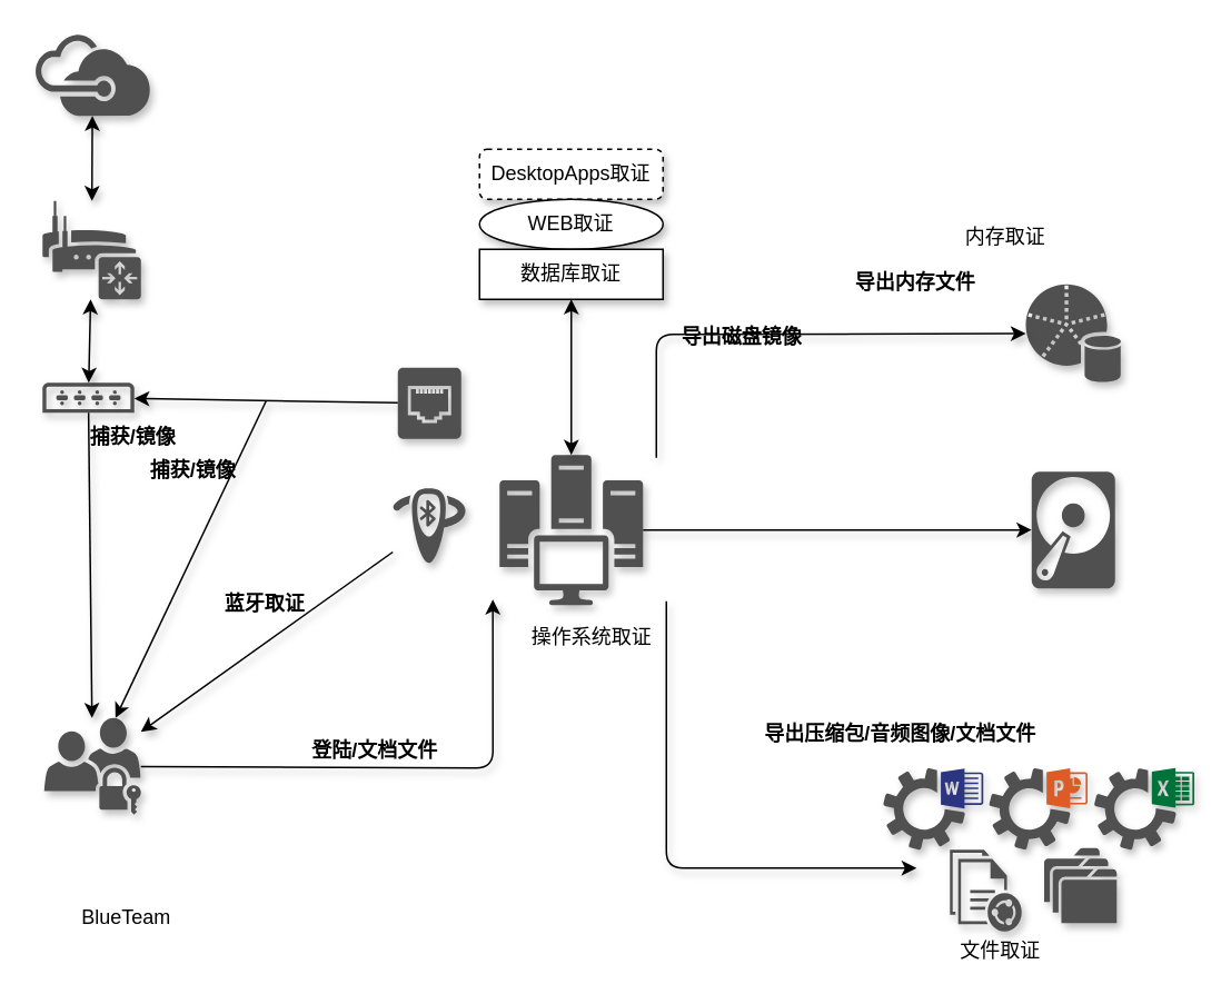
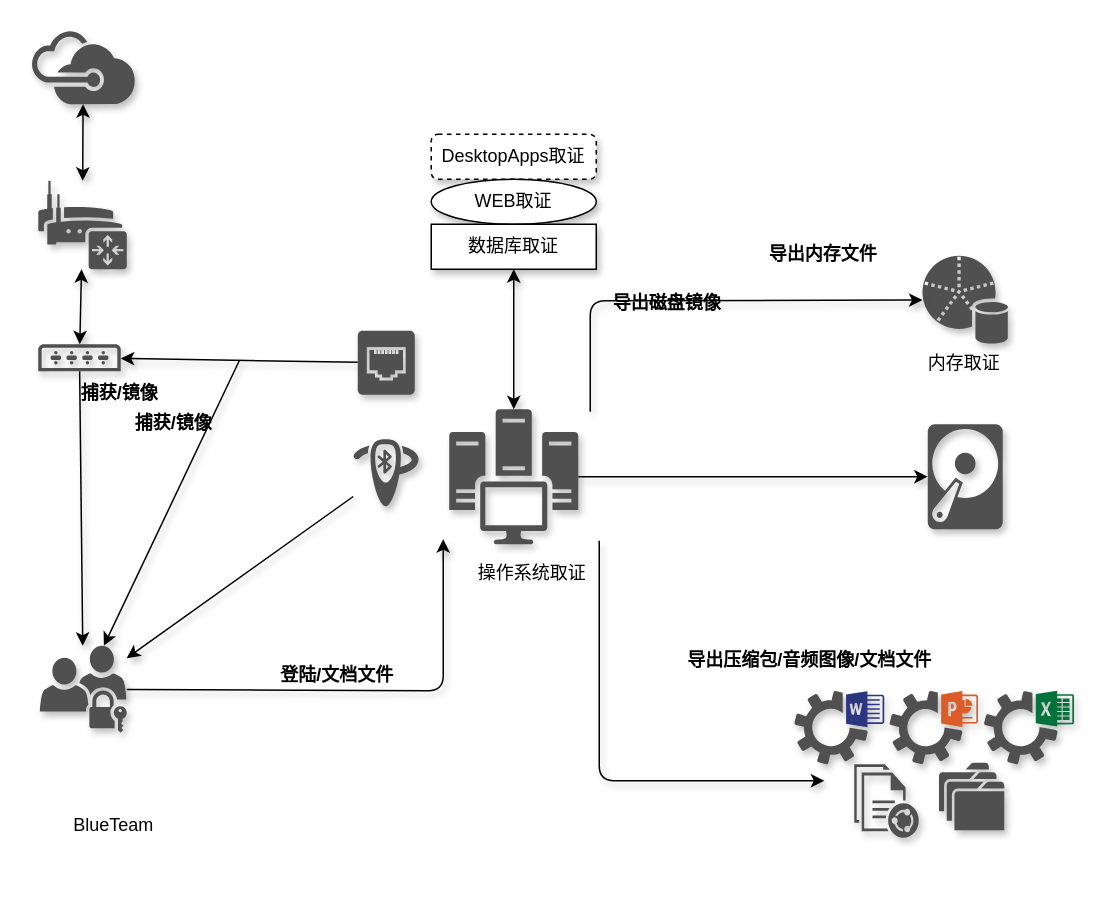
  <mxCell id="0" />
  <mxCell id="1" parent="0" />
  <mxCell id="2" value="" style="endArrow=classic;html=1;entryX=-0.047;entryY=0.963;entryDx=0;entryDy=0;entryPerimeter=0;shadow=1;" parent="1" source="6" target="5" edge="1"><mxGeometry width="50" height="50" relative="1" as="geometry"><mxPoint x="238.48" y="432.3" as="sourcePoint" /><mxPoint x="313" y="362" as="targetPoint" /><Array as="points"><mxPoint x="295" y="460" /></Array></mxGeometry></mxCell>
  <mxCell id="3" value="" style="endArrow=classic;html=1;shadow=1;" parent="1" source="5" target="10" edge="1"><mxGeometry width="50" height="50" relative="1" as="geometry"><mxPoint x="481.01" y="332.04" as="sourcePoint" /><mxPoint x="603" y="331" as="targetPoint" /></mxGeometry></mxCell>
  <mxCell id="4" value="操作系统取证" style="text;html=1;align=center;verticalAlign=middle;resizable=0;points=[];autosize=1;shadow=1;" parent="1" vertex="1"><mxGeometry x="309" y="372" width="90" height="20" as="geometry" /></mxCell>
  <mxCell id="5" value="" style="pointerEvents=1;shadow=1;dashed=0;html=1;strokeColor=none;fillColor=#505050;labelPosition=center;verticalLabelPosition=bottom;verticalAlign=top;outlineConnect=0;align=center;shape=mxgraph.office.servers.scom;" parent="1" vertex="1"><mxGeometry x="299" y="272.3" width="86" height="90" as="geometry" /></mxCell>
  <mxCell id="6" value="" style="pointerEvents=1;shadow=1;dashed=0;html=1;strokeColor=none;fillColor=#505050;labelPosition=center;verticalLabelPosition=bottom;verticalAlign=top;outlineConnect=0;align=center;shape=mxgraph.office.security.universal_security_group;" parent="1" vertex="1"><mxGeometry x="26" y="430" width="58" height="58" as="geometry" /></mxCell>
  <mxCell id="7" value="登陆/文档文件" style="text;html=1;align=center;verticalAlign=middle;resizable=0;points=[];autosize=1;shadow=1;fontStyle=1" parent="1" vertex="1"><mxGeometry x="179" y="440" width="90" height="20" as="geometry" /></mxCell>
  <mxCell id="8" value="BlueTeam" style="text;html=1;align=center;verticalAlign=middle;resizable=0;points=[];autosize=1;shadow=1;" parent="1" vertex="1"><mxGeometry x="39.5" y="540" width="70" height="20" as="geometry" /></mxCell>
  <mxCell id="9" value="导出磁盘镜像" style="text;html=1;align=center;verticalAlign=middle;resizable=0;points=[];autosize=1;shadow=1;fontStyle=1" parent="1" vertex="1"><mxGeometry x="399" y="192.3" width="90" height="20" as="geometry" /></mxCell>
  <mxCell id="10" value="" style="pointerEvents=1;shadow=1;dashed=0;html=1;strokeColor=none;fillColor=#505050;labelPosition=center;verticalLabelPosition=bottom;verticalAlign=top;outlineConnect=0;align=center;shape=mxgraph.office.devices.hard_disk;" parent="1" vertex="1"><mxGeometry x="618" y="282.3" width="50" height="70" as="geometry" /></mxCell>
  <mxCell id="11" value="" style="pointerEvents=1;shadow=1;dashed=0;html=1;strokeColor=none;fillColor=#505050;labelPosition=center;verticalLabelPosition=bottom;verticalAlign=top;outlineConnect=0;align=center;shape=mxgraph.office.devices.data_jack;" parent="1" vertex="1"><mxGeometry x="238" y="220" width="38" height="42.65" as="geometry" /></mxCell>
  <mxCell id="12" value="" style="endArrow=classic;html=1;shadow=1;" parent="1" source="11" target="15" edge="1"><mxGeometry width="50" height="50" relative="1" as="geometry"><mxPoint x="165" y="251.781" as="sourcePoint" /><mxPoint x="88" y="269" as="targetPoint" /></mxGeometry></mxCell>
  <mxCell id="13" value="捕获/镜像" style="text;html=1;align=center;verticalAlign=middle;resizable=0;points=[];autosize=1;shadow=1;fontStyle=1" parent="1" vertex="1"><mxGeometry x="80" y="272.3" width="70" height="20" as="geometry" /></mxCell>
  <mxCell id="14" value="" style="pointerEvents=1;shadow=1;dashed=0;html=1;strokeColor=none;fillColor=#505050;labelPosition=center;verticalLabelPosition=bottom;verticalAlign=top;outlineConnect=0;align=center;shape=mxgraph.office.devices.shadowed_router;" parent="1" vertex="1"><mxGeometry x="25" y="120" width="59" height="59" as="geometry" /></mxCell>
  <mxCell id="15" value="" style="pointerEvents=1;shadow=1;dashed=0;html=1;strokeColor=none;fillColor=#505050;labelPosition=center;verticalLabelPosition=bottom;verticalAlign=top;outlineConnect=0;align=center;shape=mxgraph.office.devices.switch;" parent="1" vertex="1"><mxGeometry x="25" y="229" width="55" height="18" as="geometry" /></mxCell>
  <mxCell id="16" value="" style="endArrow=classic;startArrow=classic;html=1;shadow=1;" parent="1" source="14" target="15" edge="1"><mxGeometry width="50" height="50" relative="1" as="geometry"><mxPoint x="115" y="199" as="sourcePoint" /><mxPoint x="165" y="149" as="targetPoint" /></mxGeometry></mxCell>
  <mxCell id="17" value="" style="pointerEvents=1;shadow=1;dashed=0;html=1;strokeColor=none;fillColor=#505050;labelPosition=center;verticalLabelPosition=bottom;outlineConnect=0;verticalAlign=top;align=center;shape=mxgraph.office.clouds.azure;" parent="1" vertex="1"><mxGeometry x="20" y="20" width="70" height="49" as="geometry" /></mxCell>
  <mxCell id="18" value="" style="endArrow=classic;startArrow=classic;html=1;shadow=1;" parent="1" source="17" target="14" edge="1"><mxGeometry width="50" height="50" relative="1" as="geometry"><mxPoint x="139" y="99" as="sourcePoint" /><mxPoint x="139" y="160" as="targetPoint" /></mxGeometry></mxCell>
  <mxCell id="19" value="" style="shadow=1;dashed=0;html=1;strokeColor=none;fillColor=#505050;labelPosition=center;verticalLabelPosition=bottom;verticalAlign=top;outlineConnect=0;align=center;shape=mxgraph.office.databases.database_partition_5;" parent="1" vertex="1"><mxGeometry x="614.5" y="170" width="57" height="59" as="geometry" /></mxCell>
  <mxCell id="20" value="" style="endArrow=classic;html=1;shadow=1;" parent="1" target="19" edge="1"><mxGeometry width="50" height="50" relative="1" as="geometry"><mxPoint x="393" y="274" as="sourcePoint" /><mxPoint x="539" y="310" as="targetPoint" /><Array as="points"><mxPoint x="393" y="200" /></Array></mxGeometry></mxCell>
  <mxCell id="21" value="导出内存文件" style="text;html=1;align=center;verticalAlign=middle;resizable=0;points=[];autosize=1;shadow=1;fontStyle=1" parent="1" vertex="1"><mxGeometry x="503" y="159" width="90" height="20" as="geometry" /></mxCell>
- <mxCell id="22" value="内存取证" style="text;html=1;align=center;verticalAlign=middle;resizable=0;points=[];autosize=1;shadow=1;" parent="1" vertex="1"><mxGeometry x="571.5" y="132.3" width="60" height="20" as="geometry" /></mxCell>
+ <mxCell id="22" value="内存取证" style="text;html=1;align=center;verticalAlign=middle;resizable=0;points=[];autosize=1;shadow=1;" parent="1" vertex="1"><mxGeometry x="611.5" y="232.3" width="60" height="20" as="geometry" /></mxCell>
  <mxCell id="23" value="" style="pointerEvents=1;shadow=1;dashed=0;html=1;strokeColor=none;fillColor=#505050;labelPosition=center;verticalLabelPosition=bottom;verticalAlign=top;outlineConnect=0;align=center;shape=mxgraph.office.devices.bluetooth;" parent="1" vertex="1"><mxGeometry x="235" y="292.3" width="44" height="45" as="geometry" /></mxCell>
  <mxCell id="24" value="" style="endArrow=classic;html=1;shadow=1;" parent="1" source="15" target="6" edge="1"><mxGeometry width="50" height="50" relative="1" as="geometry"><mxPoint x="109" y="357.3" as="sourcePoint" /><mxPoint x="159" y="307.3" as="targetPoint" /></mxGeometry></mxCell>
  <mxCell id="25" value="捕获/镜像" style="text;html=1;align=center;verticalAlign=middle;resizable=0;points=[];autosize=1;shadow=1;fontStyle=1" parent="1" vertex="1"><mxGeometry x="44" y="252.3" width="70" height="20" as="geometry" /></mxCell>
  <mxCell id="26" value="" style="endArrow=classic;html=1;shadow=1;" parent="1" target="6" edge="1"><mxGeometry width="50" height="50" relative="1" as="geometry"><mxPoint x="159" y="240" as="sourcePoint" /><mxPoint x="539" y="310" as="targetPoint" /></mxGeometry></mxCell>
  <mxCell id="27" value="" style="endArrow=classic;html=1;shadow=1;" parent="1" source="23" target="6" edge="1"><mxGeometry width="50" height="50" relative="1" as="geometry"><mxPoint x="489" y="360" as="sourcePoint" /><mxPoint x="539" y="310" as="targetPoint" /></mxGeometry></mxCell>
- <mxCell id="28" value="蓝牙取证" style="text;html=1;align=center;verticalAlign=middle;resizable=0;points=[];autosize=1;shadow=1;fontStyle=1" parent="1" vertex="1"><mxGeometry x="128" y="352" width="60" height="20" as="geometry" /></mxCell>
  <mxCell id="29" value="" style="pointerEvents=1;shadow=1;dashed=0;html=1;strokeColor=none;fillColor=#505050;labelPosition=center;verticalLabelPosition=bottom;verticalAlign=top;outlineConnect=0;align=center;shape=mxgraph.office.concepts.folders;" parent="1" vertex="1"><mxGeometry x="625.5" y="508" width="43.5" height="45" as="geometry" /></mxCell>
  <mxCell id="30" value="" style="pointerEvents=1;shadow=1;dashed=0;html=1;strokeColor=none;fillColor=#505050;labelPosition=center;verticalLabelPosition=bottom;verticalAlign=top;outlineConnect=0;align=center;shape=mxgraph.office.concepts.documents_shared;" parent="1" vertex="1"><mxGeometry x="569" y="509" width="43" height="49" as="geometry" /></mxCell>
  <mxCell id="31" value="" style="pointerEvents=1;shadow=1;dashed=0;html=1;strokeColor=none;fillColor=#505050;labelPosition=center;verticalLabelPosition=bottom;verticalAlign=top;outlineConnect=0;align=center;shape=mxgraph.office.sites.excel_services;" parent="1" vertex="1"><mxGeometry x="655.5" y="460" width="60" height="49" as="geometry" /></mxCell>
  <mxCell id="32" value="" style="pointerEvents=1;shadow=1;dashed=0;html=1;strokeColor=none;fillColor=#505050;labelPosition=center;verticalLabelPosition=bottom;verticalAlign=top;outlineConnect=0;align=center;shape=mxgraph.office.services.powerpoint_automation_services;" parent="1" vertex="1"><mxGeometry x="592.5" y="460" width="59" height="49" as="geometry" /></mxCell>
  <mxCell id="33" value="" style="pointerEvents=1;shadow=1;dashed=0;html=1;strokeColor=none;fillColor=#505050;labelPosition=center;verticalLabelPosition=bottom;verticalAlign=top;outlineConnect=0;align=center;shape=mxgraph.office.services.word_automation_services;" parent="1" vertex="1"><mxGeometry x="529" y="460" width="60" height="49" as="geometry" /></mxCell>
  <mxCell id="34" value="" style="endArrow=classic;html=1;shadow=1;" parent="1" edge="1"><mxGeometry width="50" height="50" relative="1" as="geometry"><mxPoint x="399" y="360" as="sourcePoint" /><mxPoint x="549" y="520" as="targetPoint" /><Array as="points"><mxPoint x="399" y="520" /></Array></mxGeometry></mxCell>
  <mxCell id="35" value="导出压缩包/音频图像/文档文件" style="text;html=1;align=center;verticalAlign=middle;resizable=0;points=[];autosize=1;shadow=1;fontStyle=1" parent="1" vertex="1"><mxGeometry x="449" y="430" width="180" height="20" as="geometry" /></mxCell>
- <mxCell id="36" value="文件取证" style="text;html=1;align=center;verticalAlign=middle;resizable=0;points=[];autosize=1;shadow=1;" parent="1" vertex="1"><mxGeometry x="569" y="560" width="60" height="20" as="geometry" /></mxCell>
  <mxCell id="37" value="DesktopApps取证" style="rounded=1;whiteSpace=wrap;html=1;shadow=1;dashed=1;" parent="1" vertex="1"><mxGeometry x="287" y="89" width="110" height="30" as="geometry" /></mxCell>
  <mxCell id="38" value="WEB取证" style="ellipse;whiteSpace=wrap;html=1;shadow=1;" parent="1" vertex="1"><mxGeometry x="287" y="119" width="110" height="30" as="geometry" /></mxCell>
  <mxCell id="39" value="数据库取证" style="whiteSpace=wrap;html=1;shadow=1;rounded=0;" parent="1" vertex="1"><mxGeometry x="287" y="149" width="110" height="30" as="geometry" /></mxCell>
  <mxCell id="40" value="" style="endArrow=classic;startArrow=classic;html=1;entryX=0.5;entryY=1;entryDx=0;entryDy=0;shadow=1;" parent="1" source="5" target="39" edge="1"><mxGeometry width="50" height="50" relative="1" as="geometry"><mxPoint x="299" y="220" as="sourcePoint" /><mxPoint x="349" y="170" as="targetPoint" /></mxGeometry></mxCell>
